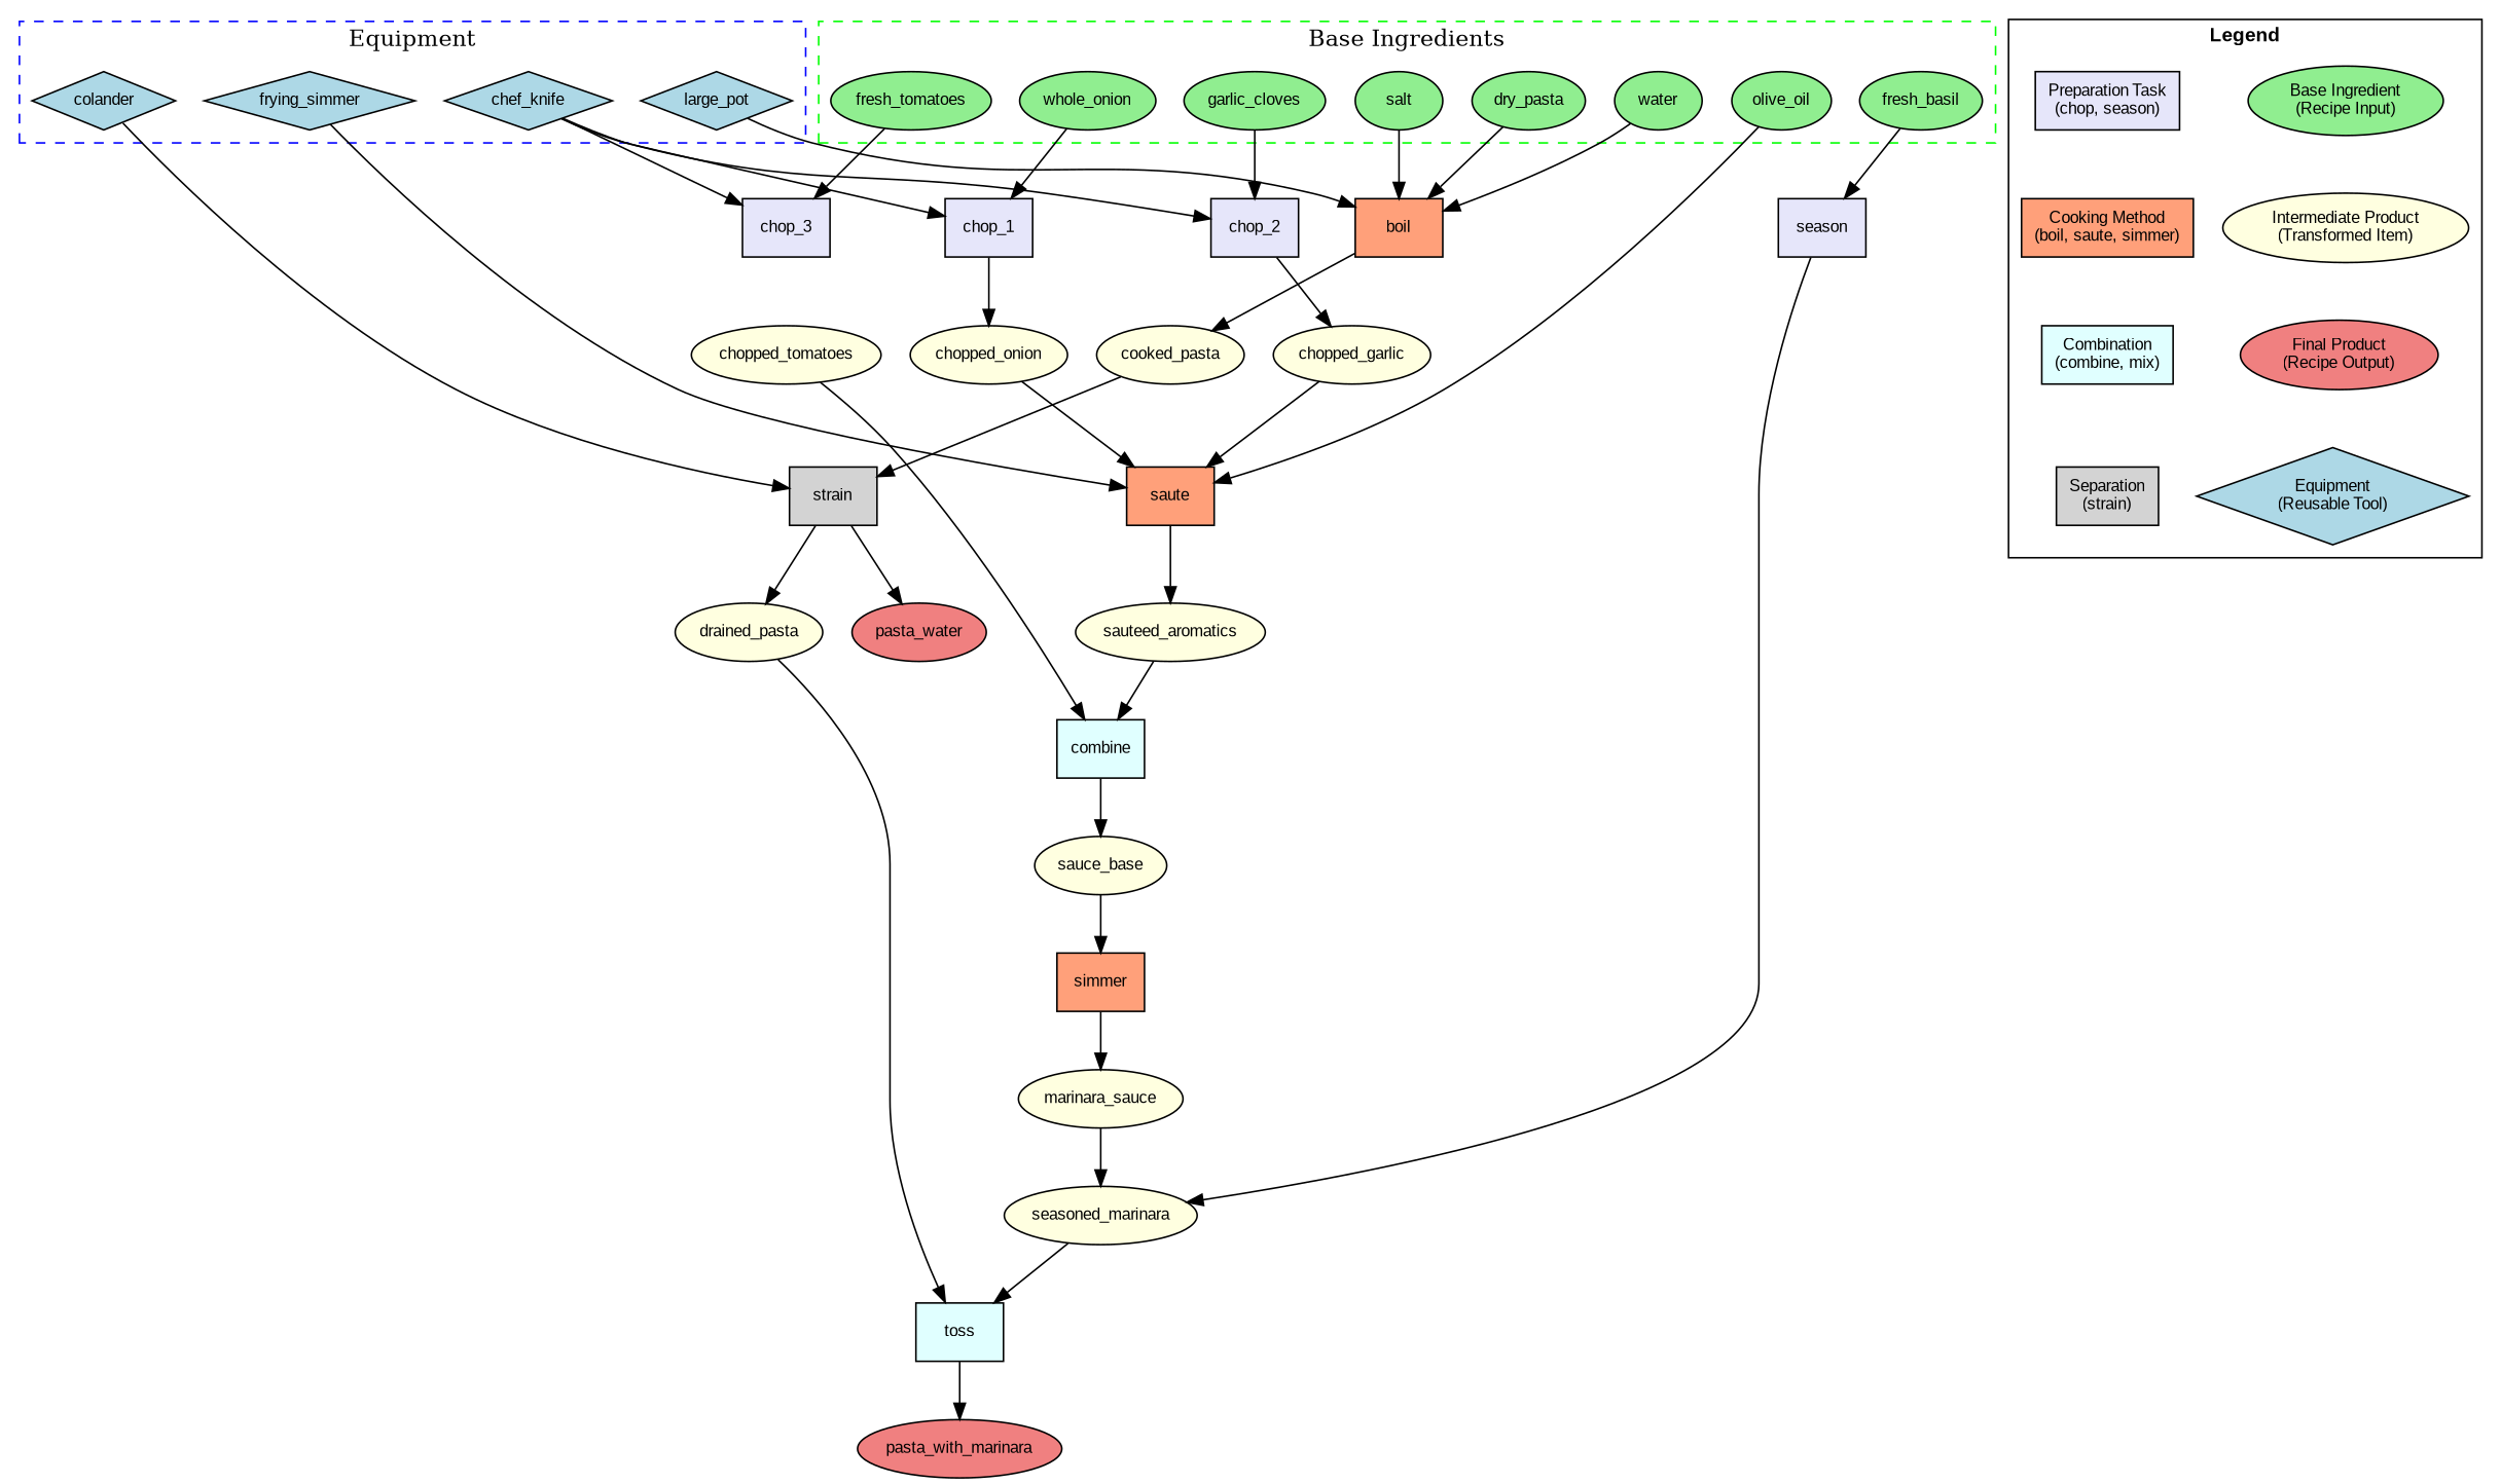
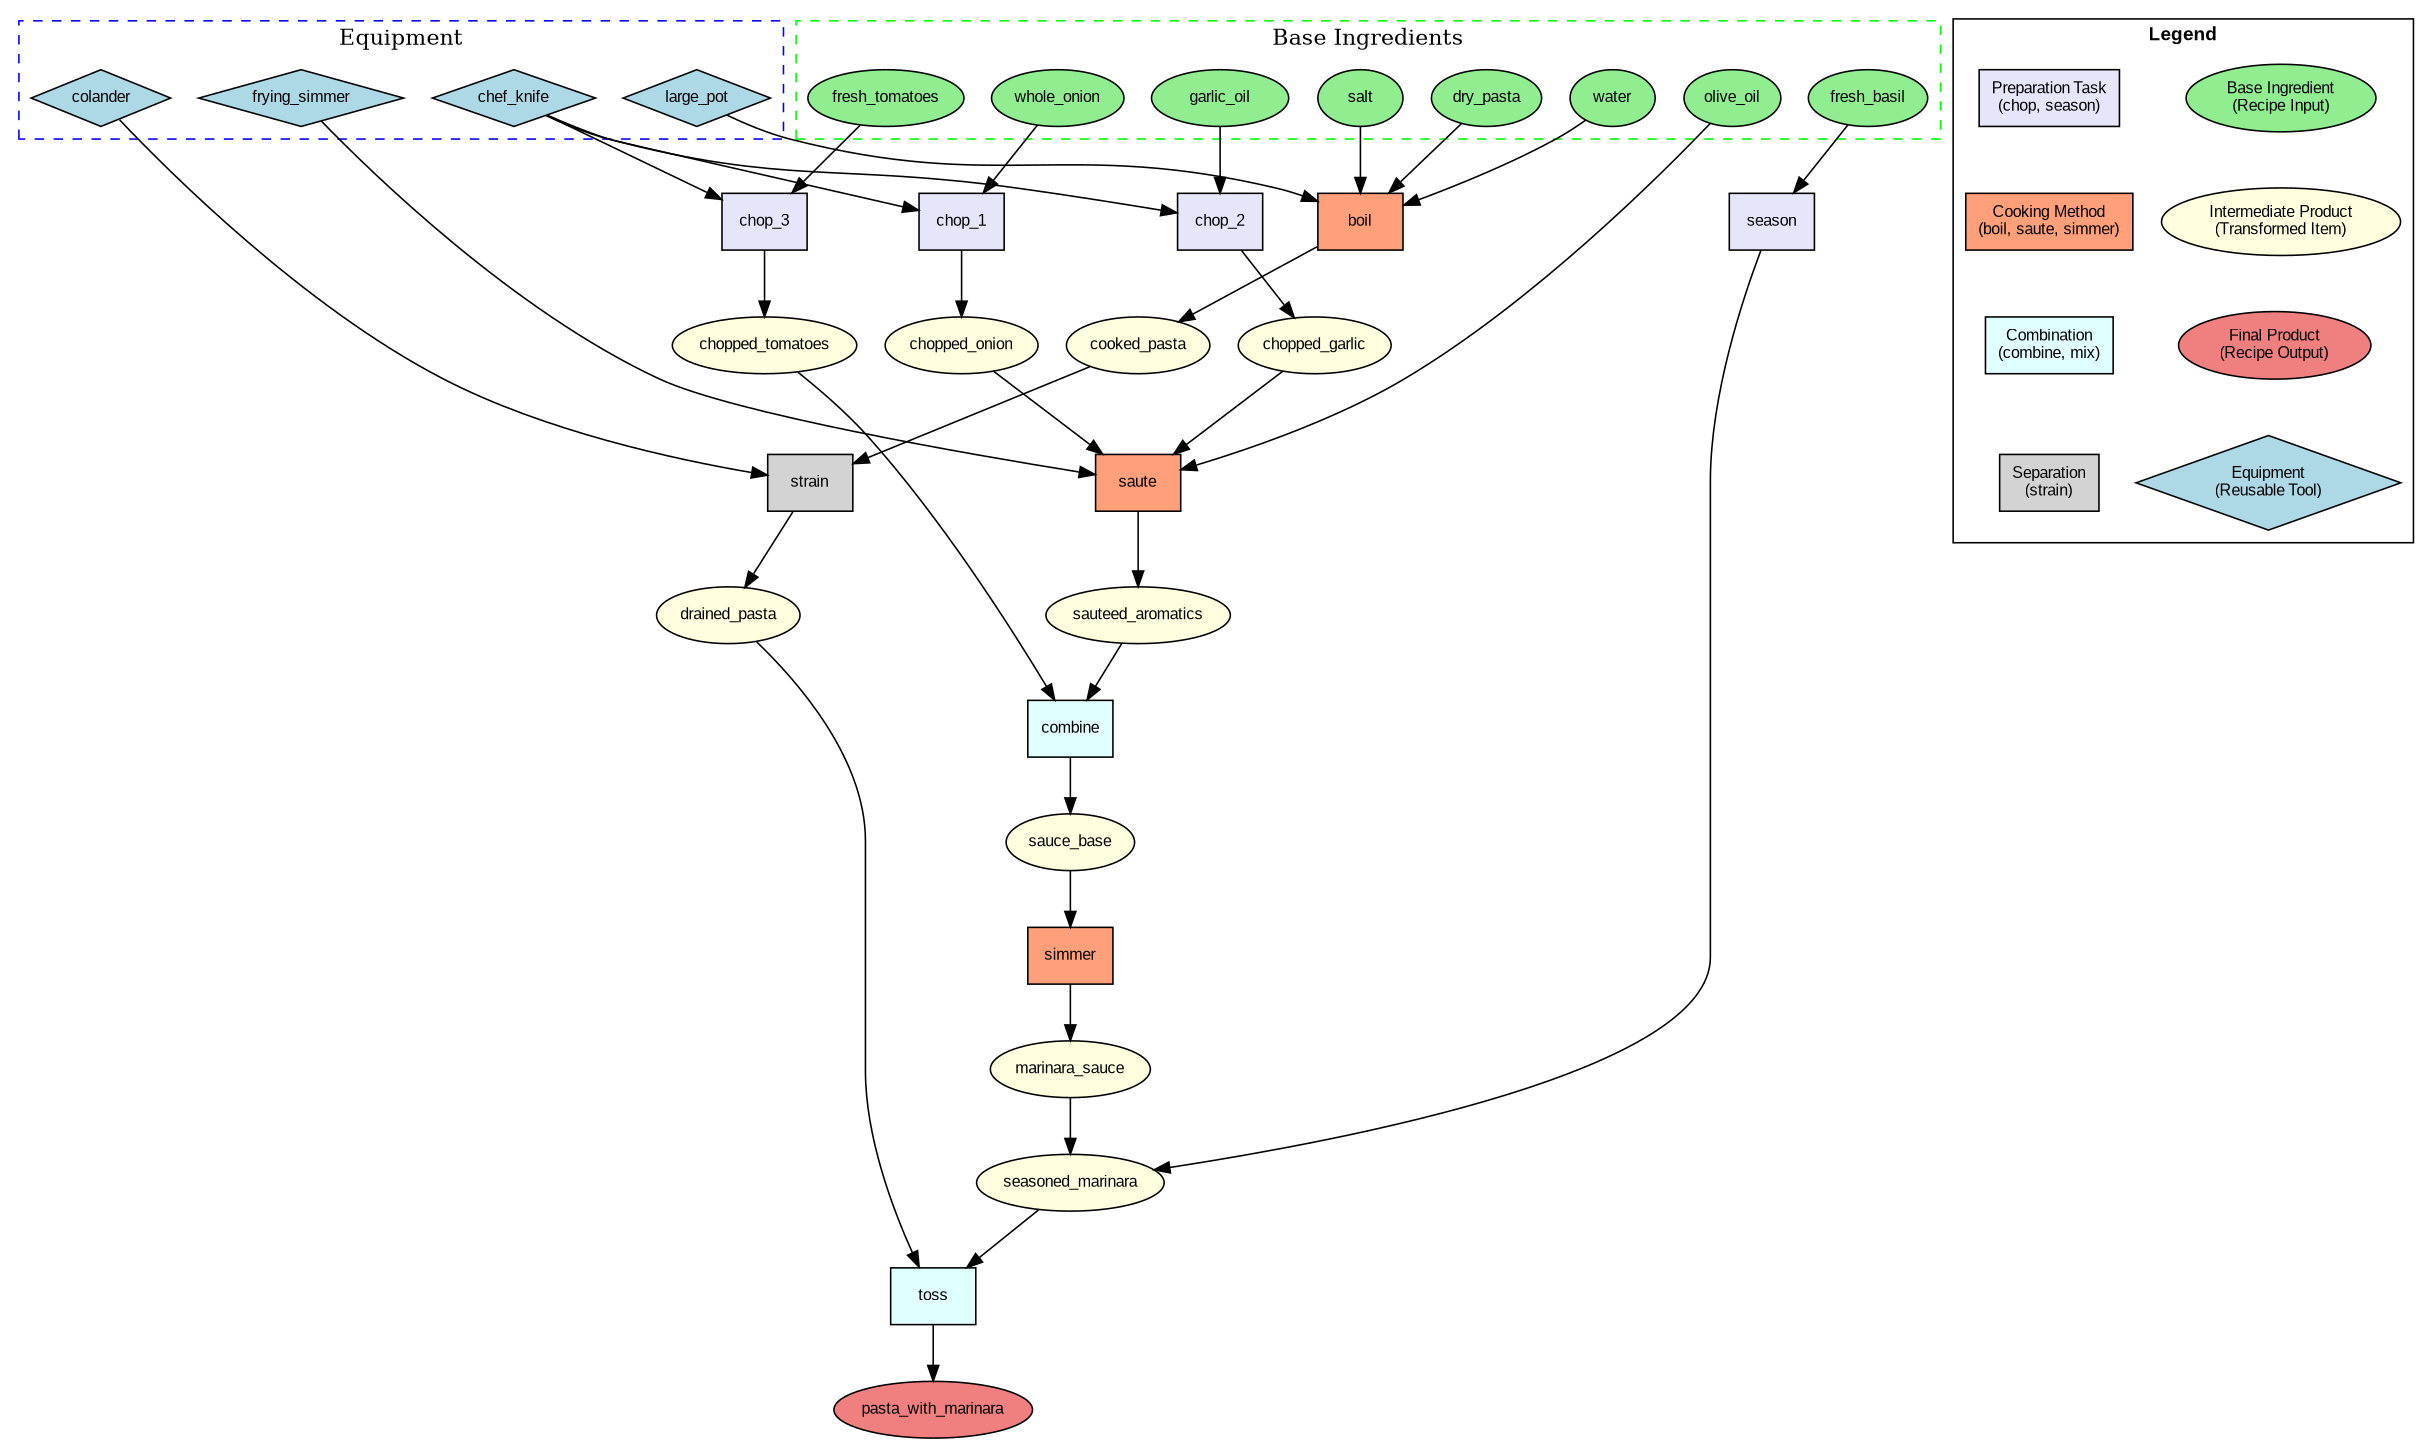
  digraph {
    rankdir=TB
    node [fillcolor=lightyellow fontname=Arial fontsize=10 shape=ellipse style=filled]
    edge [fontsize=8]
    fresh_tomatoes [fillcolor=lightgreen]
-   garlic_cloves [fillcolor=lightgreen]
+   garlic_cloves [fillcolor=lightgreen label=garlic_oil]
    fresh_basil [fillcolor=lightgreen]
    olive_oil [fillcolor=lightgreen]
    water [fillcolor=lightgreen]
    dry_pasta [fillcolor=lightgreen]
    salt [fillcolor=lightgreen]
    whole_onion [fillcolor=lightgreen]
    chef_knife [fillcolor=lightblue shape=diamond]
    colander [fillcolor=lightblue shape=diamond]
    large_pot [fillcolor=lightblue shape=diamond]
    n12 [fillcolor=lightblue label=frying_simmer shape=diamond]
    n13 [fillcolor=lightgreen label="Base Ingredient\n(Recipe Input)"]
    n14 [label="Intermediate Product\n(Transformed Item)"]
    n15 [fillcolor=lightcoral label="Final Product\n(Recipe Output)"]
    n16 [fillcolor=lightblue label="Equipment\n(Reusable Tool)" shape=diamond]
    n17 [fillcolor=lavender label="Preparation Task\n(chop, season)" shape=box]
    n18 [fillcolor=lightsalmon label="Cooking Method\n(boil, saute, simmer)" shape=box]
    n19 [fillcolor=lightcyan label="Combination\n(combine, mix)" shape=box]
    n20 [fillcolor=lightgray label="Separation\n(strain)" shape=box]
    n21 [fillcolor=lavender label=chop_3 shape=box]
    n22 [fillcolor=lavender label=chop_2 shape=box]
    n23 [fillcolor=lavender label=season shape=box]
    n24 [fillcolor=lightsalmon label=saute shape=box]
    n25 [fillcolor=lightsalmon label=boil shape=box]
    n26 [fillcolor=lavender label=chop_1 shape=box]
    n27 [fillcolor=lightgray label=strain shape=box]
    chopped_tomatoes
    chopped_garlic
    seasoned_marinara
    sauteed_aromatics
    cooked_pasta
    chopped_onion
-   pasta_water [fillcolor=lightcoral]
    drained_pasta
    n36 [fillcolor=lightcyan label=combine shape=box]
    sauce_base
    marinara_sauce
    n39 [fillcolor=lightcyan label=toss shape=box]
    pasta_with_marinara [fillcolor=lightcoral]
    n41 [fillcolor=lightsalmon label=simmer shape=box]
    subgraph cluster_1 {
      color=green
      label="Base Ingredients"
      style=dashed
      fresh_tomatoes
      garlic_cloves
      fresh_basil
      olive_oil
      water
      dry_pasta
      salt
      whole_onion
    }
    subgraph cluster_2 {
      color=blue
      label=Equipment
      style=dashed
      chef_knife
      colander
      large_pot
      n12
    }
    subgraph cluster_3 {
      color=black
      fillcolor=white
      fontname="Arial Bold"
      fontsize=12
      label=Legend
      style=filled
      n13
      n14
      n15
      n16
      n17
      n18
      n19
      n20
    }
    fresh_tomatoes -> n21
    garlic_cloves -> n22
    fresh_basil -> n23
    olive_oil -> n24
    water -> n25
    dry_pasta -> n25
    salt -> n25
    whole_onion -> n26
    chef_knife -> n21
    chef_knife -> n22
    chef_knife -> n26
    colander -> n27
    large_pot -> n25
    n12 -> n24
    n13 -> n14 [style=invis]
    n14 -> n15 [style=invis]
    n15 -> n16 [style=invis]
    n17 -> n18 [style=invis]
    n18 -> n19 [style=invis]
    n19 -> n20 [style=invis]
+   n21 -> chopped_tomatoes
    n22 -> chopped_garlic
    n23 -> seasoned_marinara
    n24 -> sauteed_aromatics
    n25 -> cooked_pasta
    n26 -> chopped_onion
-   n27 -> pasta_water
    n27 -> drained_pasta
    chopped_tomatoes -> n36
    chopped_garlic -> n24
    seasoned_marinara -> n39
    sauteed_aromatics -> n36
    cooked_pasta -> n27
    chopped_onion -> n24
    drained_pasta -> n39
    n36 -> sauce_base
    sauce_base -> n41
    marinara_sauce -> seasoned_marinara
    n39 -> pasta_with_marinara
    n41 -> marinara_sauce
  }
